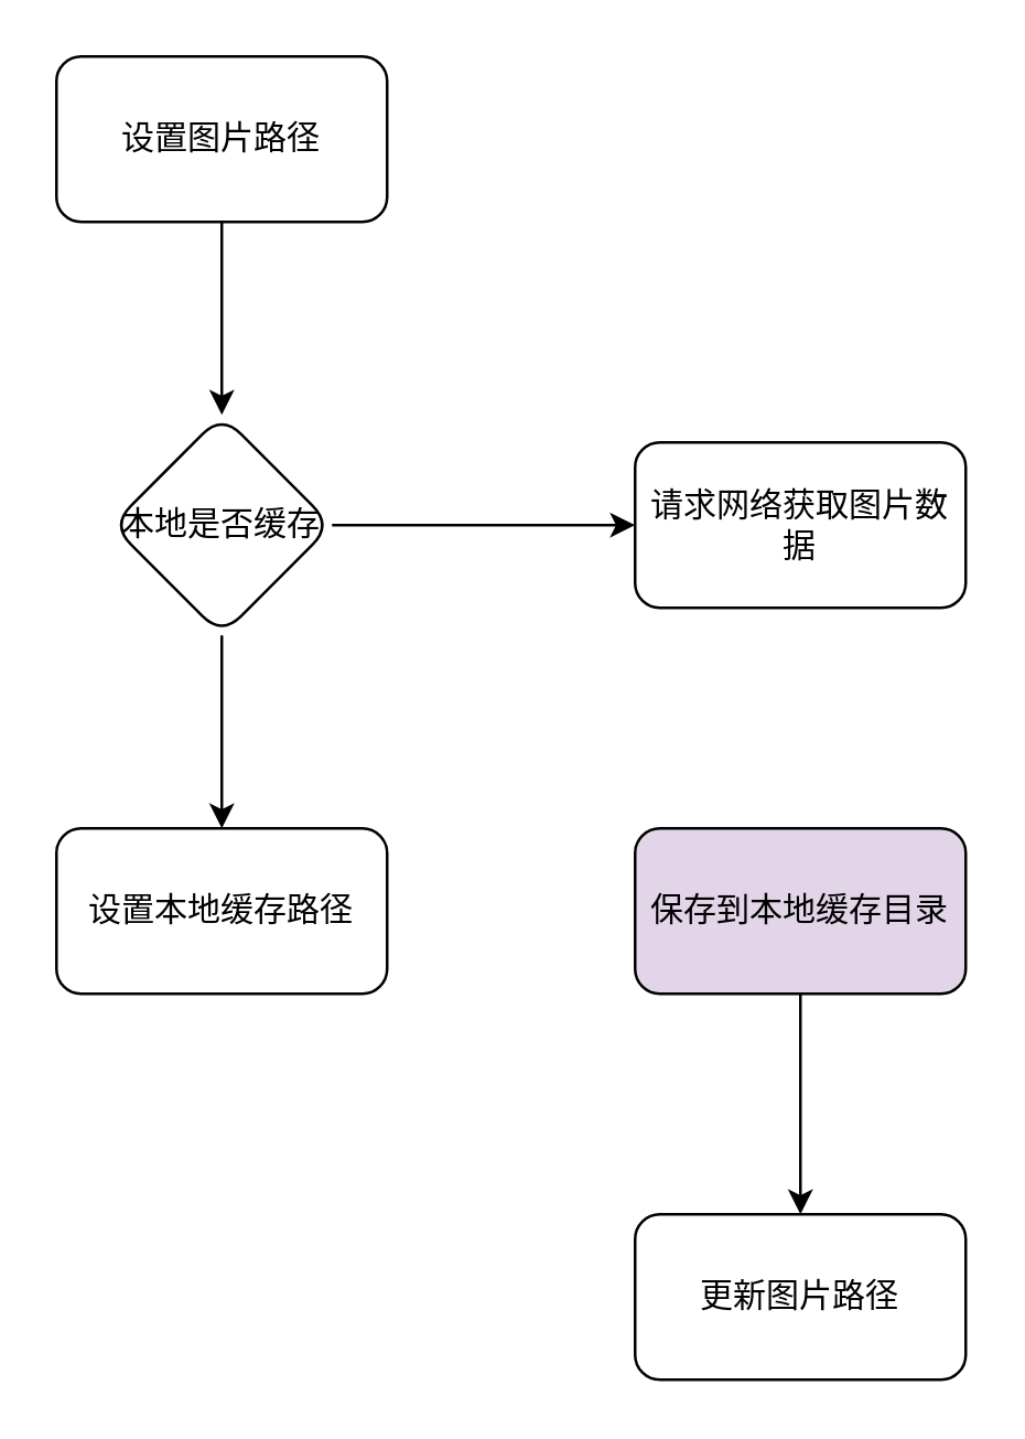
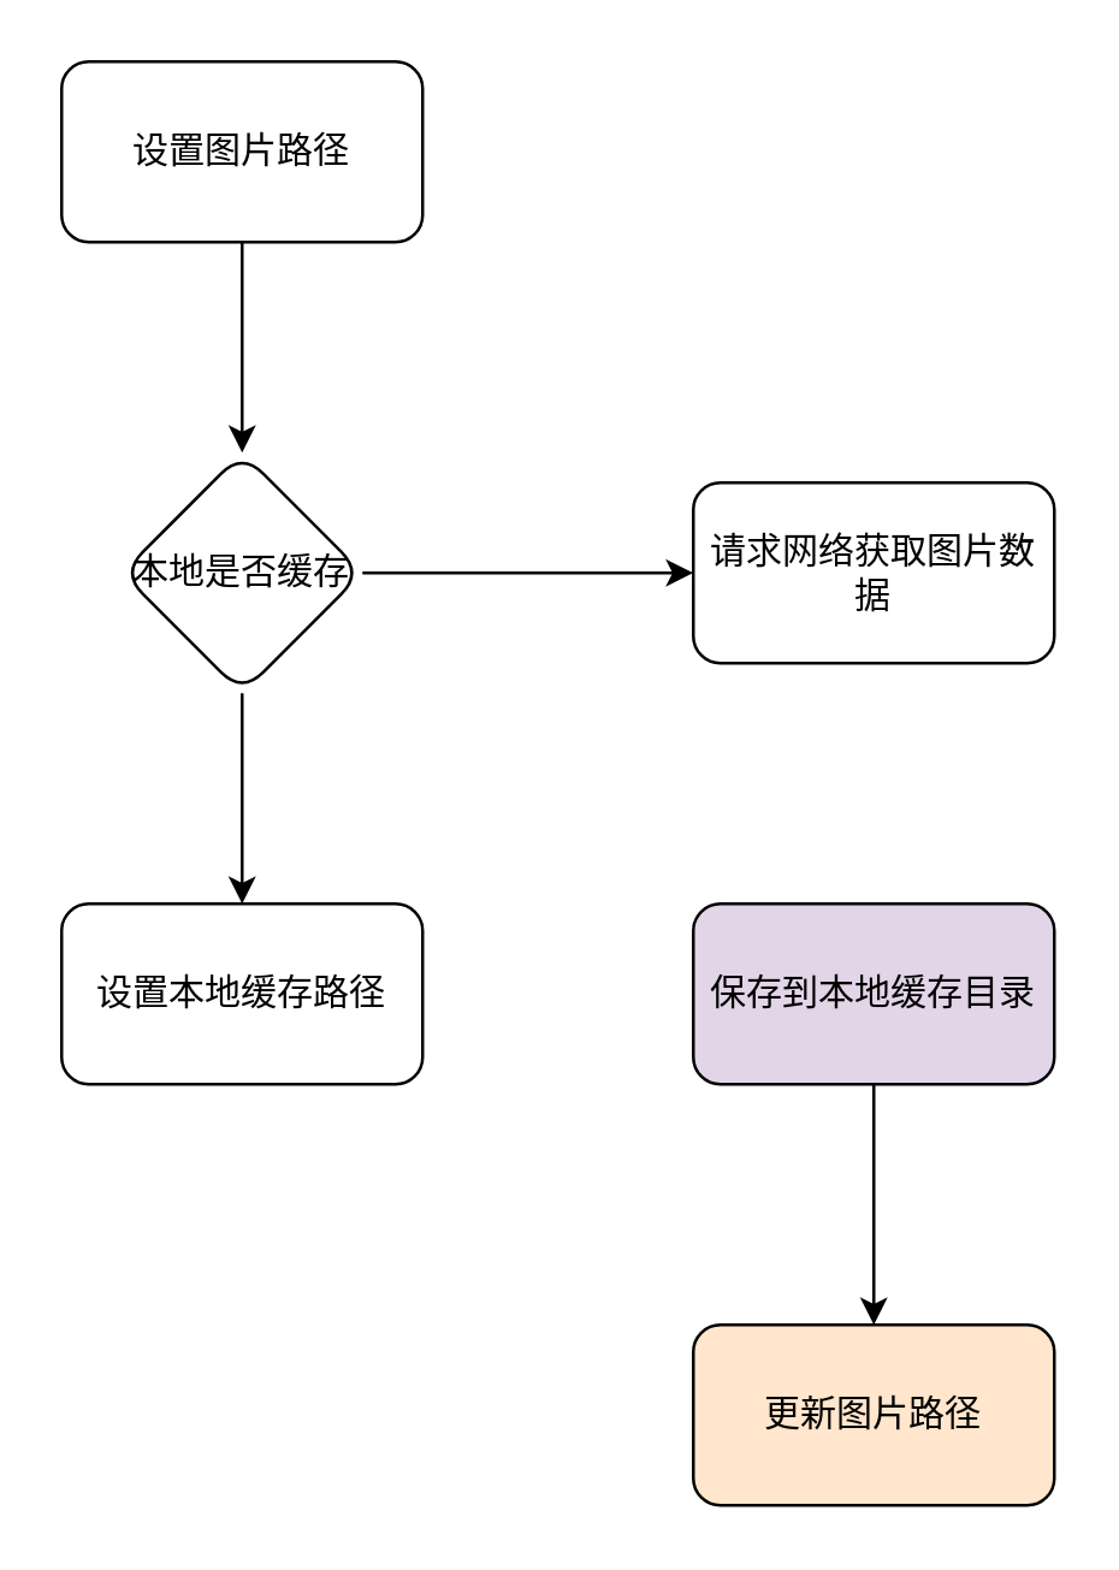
  <mxCell id="0" />
  <mxCell id="1" parent="0" />
  <mxCell id="2" value="" style="edgeStyle=orthogonalEdgeStyle;rounded=0;orthogonalLoop=1;jettySize=auto;html=1;" edge="1" parent="1" source="3" target="6"><mxGeometry relative="1" as="geometry" /></mxCell>
  <mxCell id="3" value="设置图片路径" style="rounded=1;whiteSpace=wrap;html=1;" vertex="1" parent="1"><mxGeometry x="20" y="20" width="120" height="60" as="geometry" /></mxCell>
  <mxCell id="4" value="" style="edgeStyle=orthogonalEdgeStyle;rounded=0;orthogonalLoop=1;jettySize=auto;html=1;" edge="1" parent="1" source="6" target="7"><mxGeometry relative="1" as="geometry" /></mxCell>
  <mxCell id="5" value="" style="edgeStyle=orthogonalEdgeStyle;rounded=0;orthogonalLoop=1;jettySize=auto;html=1;" edge="1" parent="1" source="6" target="8"><mxGeometry relative="1" as="geometry" /></mxCell>
  <mxCell id="6" value="本地是否缓存" style="rhombus;whiteSpace=wrap;html=1;rounded=1;" vertex="1" parent="1"><mxGeometry x="40" y="150" width="80" height="80" as="geometry" /></mxCell>
  <mxCell id="7" value="设置本地缓存路径" style="whiteSpace=wrap;html=1;rounded=1;" vertex="1" parent="1"><mxGeometry x="20" y="300" width="120" height="60" as="geometry" /></mxCell>
  <mxCell id="8" value="请求网络获取图片数据" style="whiteSpace=wrap;html=1;rounded=1;" vertex="1" parent="1"><mxGeometry x="230" y="160" width="120" height="60" as="geometry" /></mxCell>
  <mxCell id="9" value="" style="edgeStyle=orthogonalEdgeStyle;rounded=0;orthogonalLoop=1;jettySize=auto;html=1;" edge="1" parent="1" source="10" target="11"><mxGeometry relative="1" as="geometry" /></mxCell>
  <mxCell id="10" value="保存到本地缓存目录" style="whiteSpace=wrap;html=1;rounded=1;fillColor=#e1d5e7;" vertex="1" parent="1"><mxGeometry x="230" y="300" width="120" height="60" as="geometry" /></mxCell>
- <mxCell id="11" value="更新图片路径" style="whiteSpace=wrap;html=1;rounded=1;" vertex="1" parent="1"><mxGeometry x="230" y="440" width="120" height="60" as="geometry" /></mxCell>
+ <mxCell id="11" value="更新图片路径" style="whiteSpace=wrap;html=1;rounded=1;fillColor=#ffe6cc;" vertex="1" parent="1"><mxGeometry x="230" y="440" width="120" height="60" as="geometry" /></mxCell>
